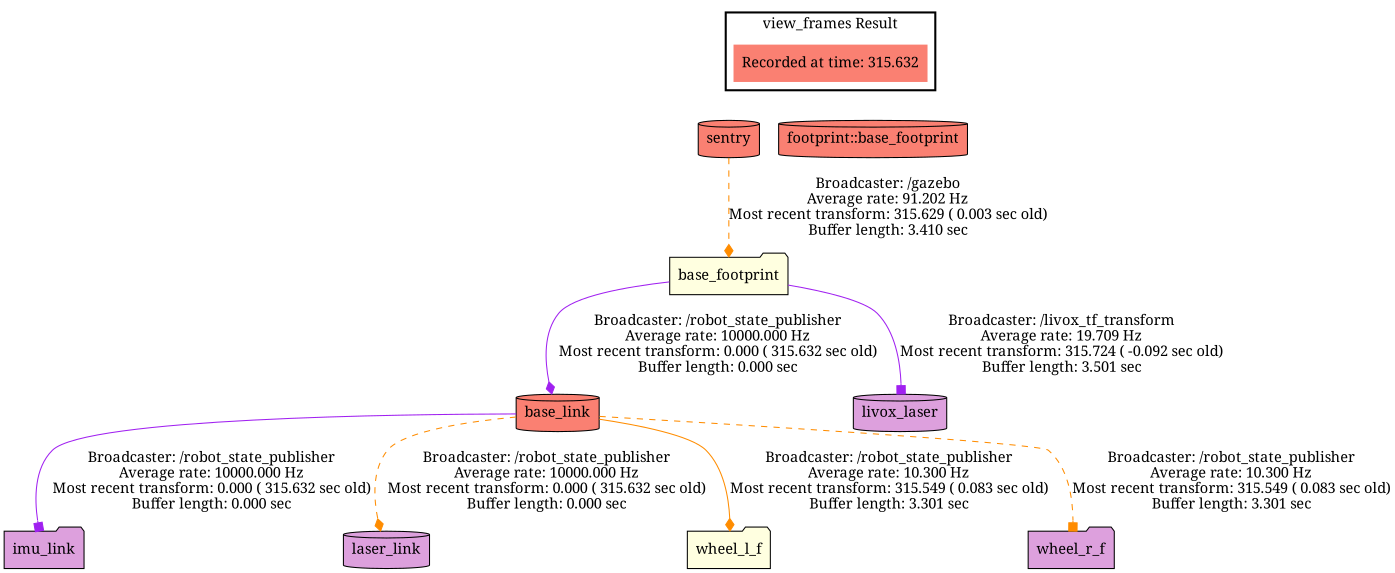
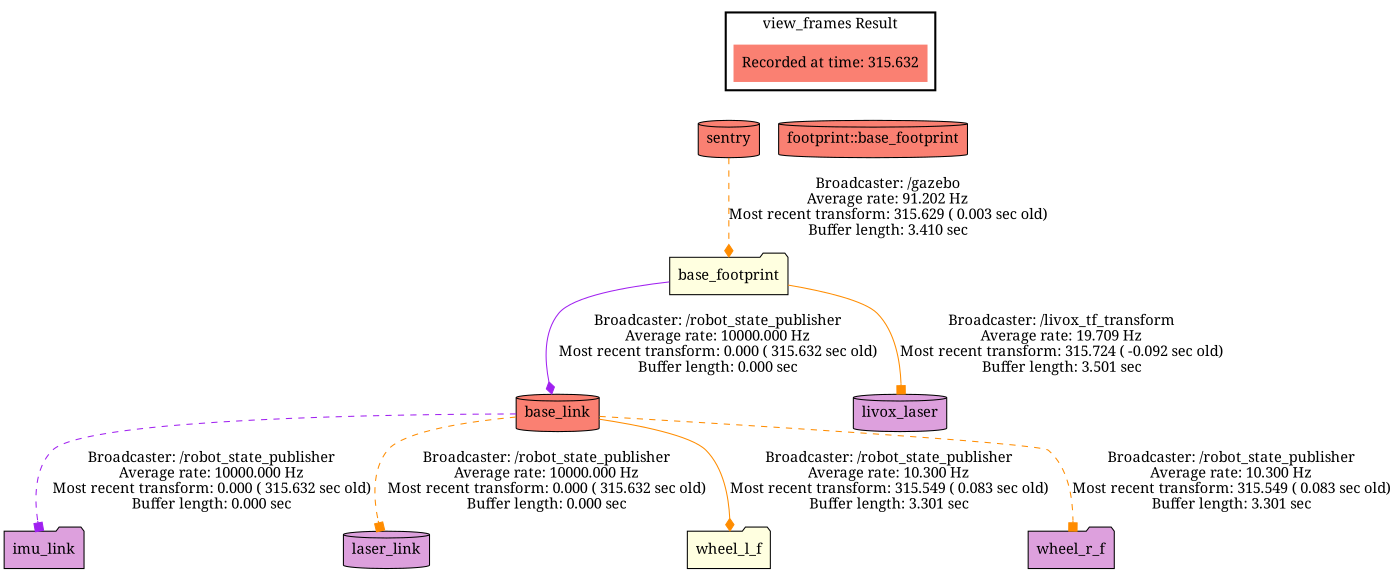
  digraph {
    fontname="Noto Serif"
    node [fillcolor=salmon fontname="Noto Serif" shape=cylinder style=filled]
    edge [fontname="Noto Serif" style=dashed arrowhead=box color=darkorange]
    "Recorded at time: 315.632" [shape=plaintext]
    n2 [label=sentry]
    n3 [label="footprint::base_footprint"]
    base_footprint [fillcolor=lightyellow shape=folder]
    base_link
    livox_laser [fillcolor=plum]
    imu_link [fillcolor=plum shape=folder]
    laser_link [fillcolor=plum]
    wheel_l_f [fillcolor=lightyellow shape=folder]
    wheel_r_f [fillcolor=plum shape=folder]
    subgraph cluster_1 {
      color=black
      label="view_frames Result"
      style=bold
      "Recorded at time: 315.632"
    }
    "Recorded at time: 315.632" -> n2 [style=invis arrowhead="" color=""]
    "Recorded at time: 315.632" -> n3 [style=invis arrowhead="" color=""]
    n2 -> base_footprint [arrowhead=diamond label="Broadcaster: /gazebo\nAverage rate: 91.202 Hz\nMost recent transform: 315.629 ( 0.003 sec old)\nBuffer length: 3.410 sec\n"]
    base_footprint -> base_link [arrowhead=diamond color=purple label="Broadcaster: /robot_state_publisher\nAverage rate: 10000.000 Hz\nMost recent transform: 0.000 ( 315.632 sec old)\nBuffer length: 0.000 sec\n" style=solid]
-   base_footprint -> livox_laser [color=purple label="Broadcaster: /livox_tf_transform\nAverage rate: 19.709 Hz\nMost recent transform: 315.724 ( -0.092 sec old)\nBuffer length: 3.501 sec\n" style=solid]
-   base_link -> imu_link [color=purple label="Broadcaster: /robot_state_publisher\nAverage rate: 10000.000 Hz\nMost recent transform: 0.000 ( 315.632 sec old)\nBuffer length: 0.000 sec\n" style=solid]
-   base_link -> laser_link [arrowhead=diamond label="Broadcaster: /robot_state_publisher\nAverage rate: 10000.000 Hz\nMost recent transform: 0.000 ( 315.632 sec old)\nBuffer length: 0.000 sec\n"]
+   base_footprint -> livox_laser [label="Broadcaster: /livox_tf_transform\nAverage rate: 19.709 Hz\nMost recent transform: 315.724 ( -0.092 sec old)\nBuffer length: 3.501 sec\n" style=solid]
+   base_link -> imu_link [color=purple label="Broadcaster: /robot_state_publisher\nAverage rate: 10000.000 Hz\nMost recent transform: 0.000 ( 315.632 sec old)\nBuffer length: 0.000 sec\n"]
+   base_link -> laser_link [label="Broadcaster: /robot_state_publisher\nAverage rate: 10000.000 Hz\nMost recent transform: 0.000 ( 315.632 sec old)\nBuffer length: 0.000 sec\n"]
    base_link -> wheel_l_f [arrowhead=diamond label="Broadcaster: /robot_state_publisher\nAverage rate: 10.300 Hz\nMost recent transform: 315.549 ( 0.083 sec old)\nBuffer length: 3.301 sec\n" style=solid]
    base_link -> wheel_r_f [label="Broadcaster: /robot_state_publisher\nAverage rate: 10.300 Hz\nMost recent transform: 315.549 ( 0.083 sec old)\nBuffer length: 3.301 sec\n"]
  }
